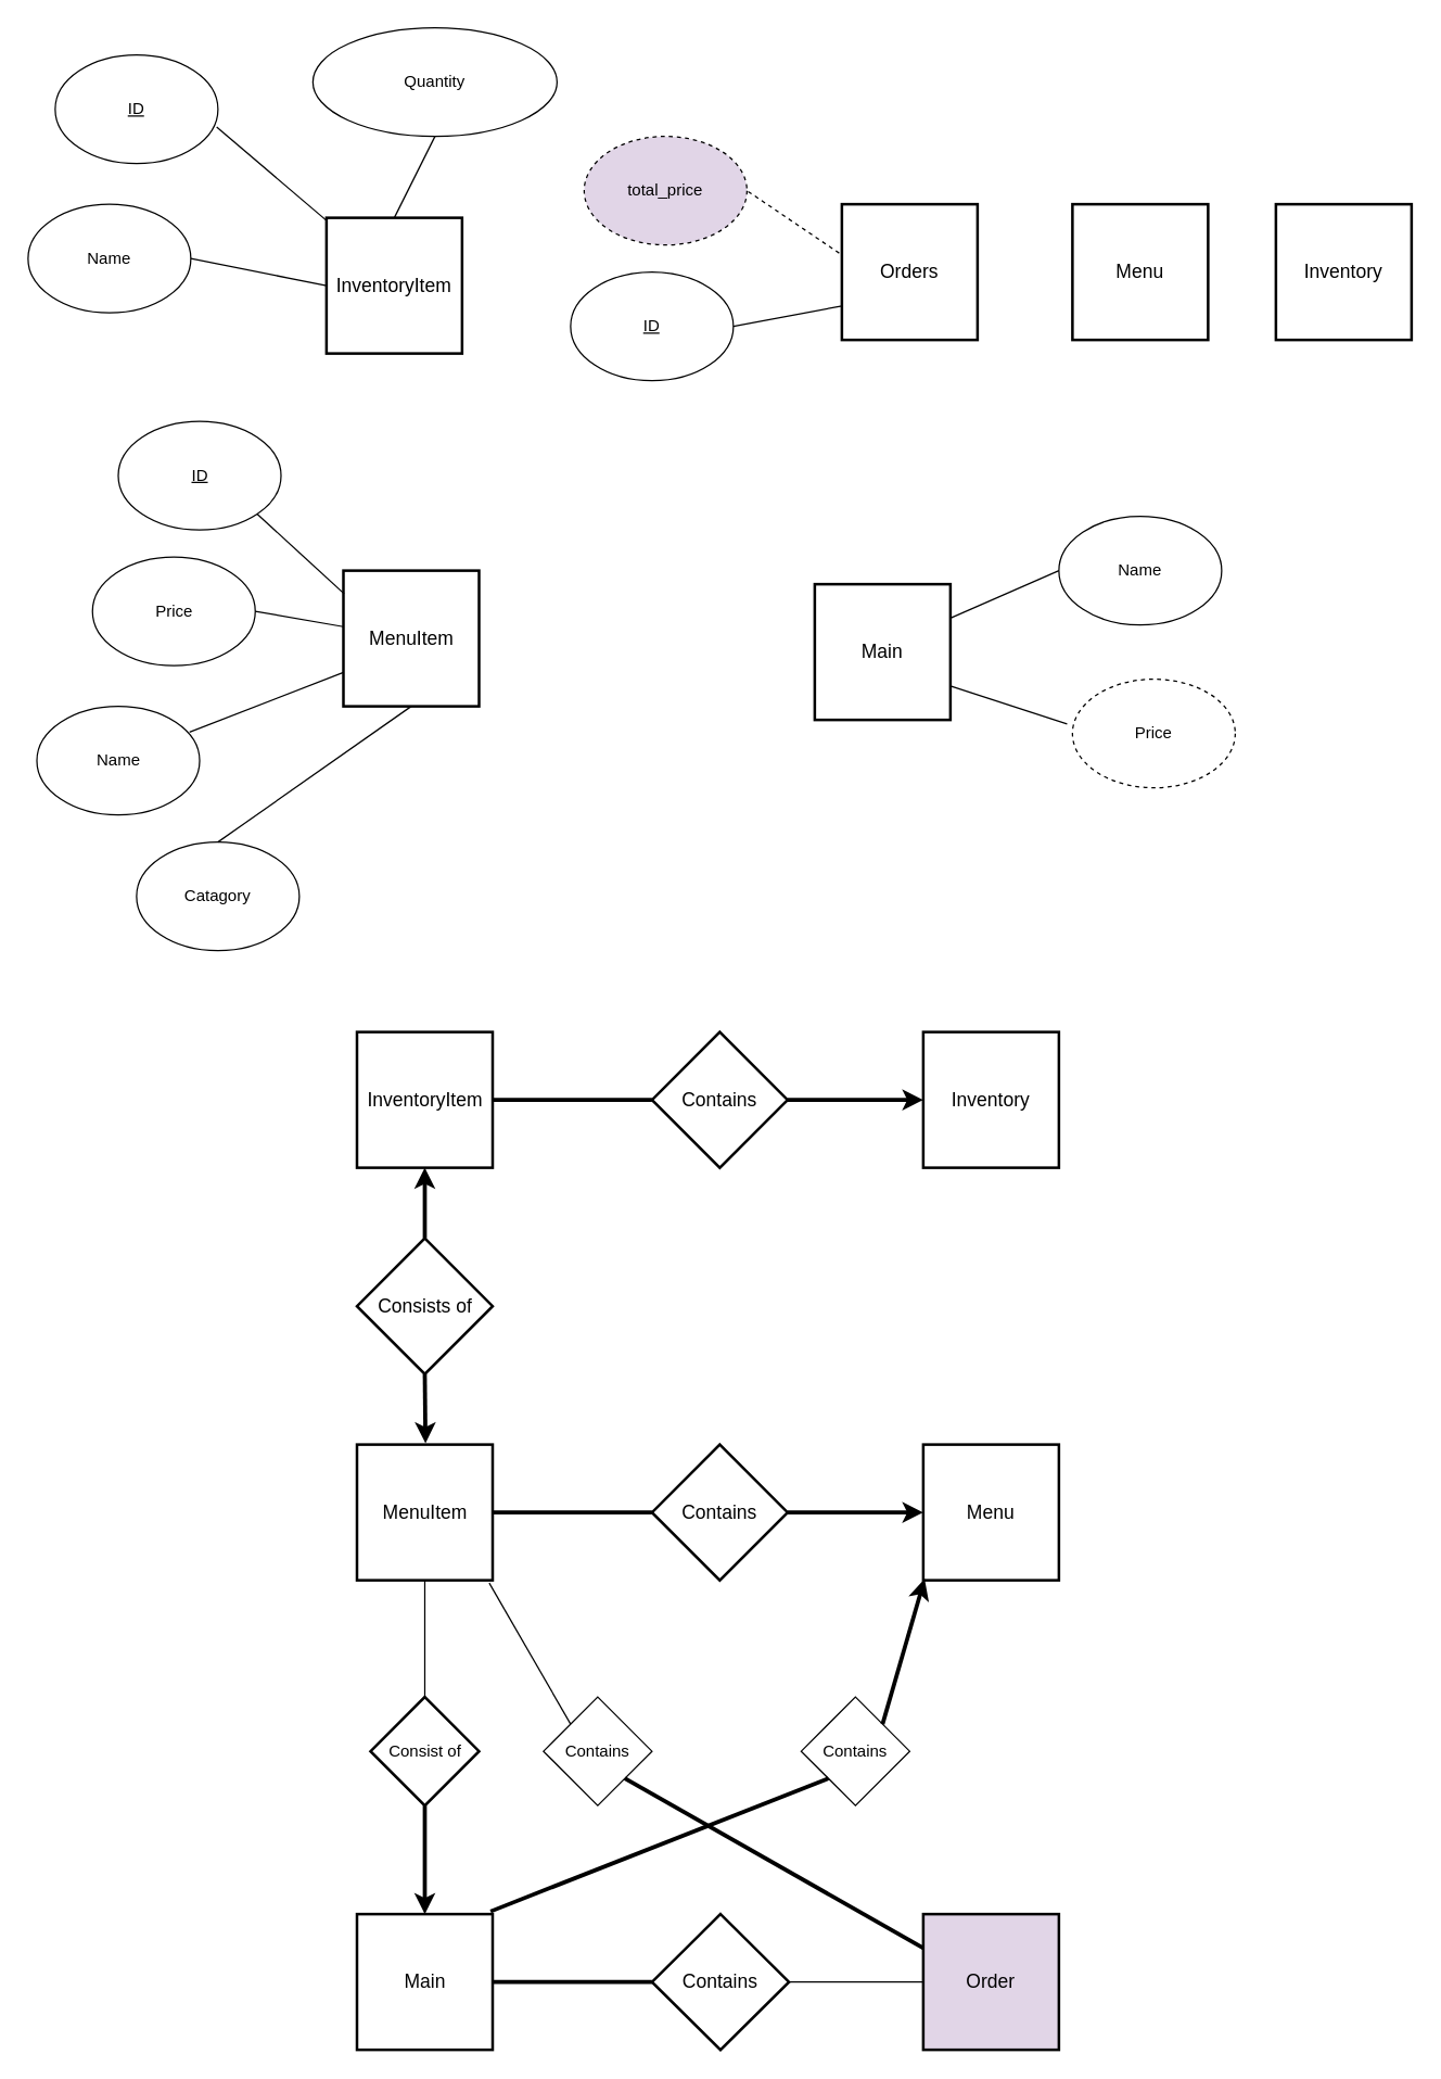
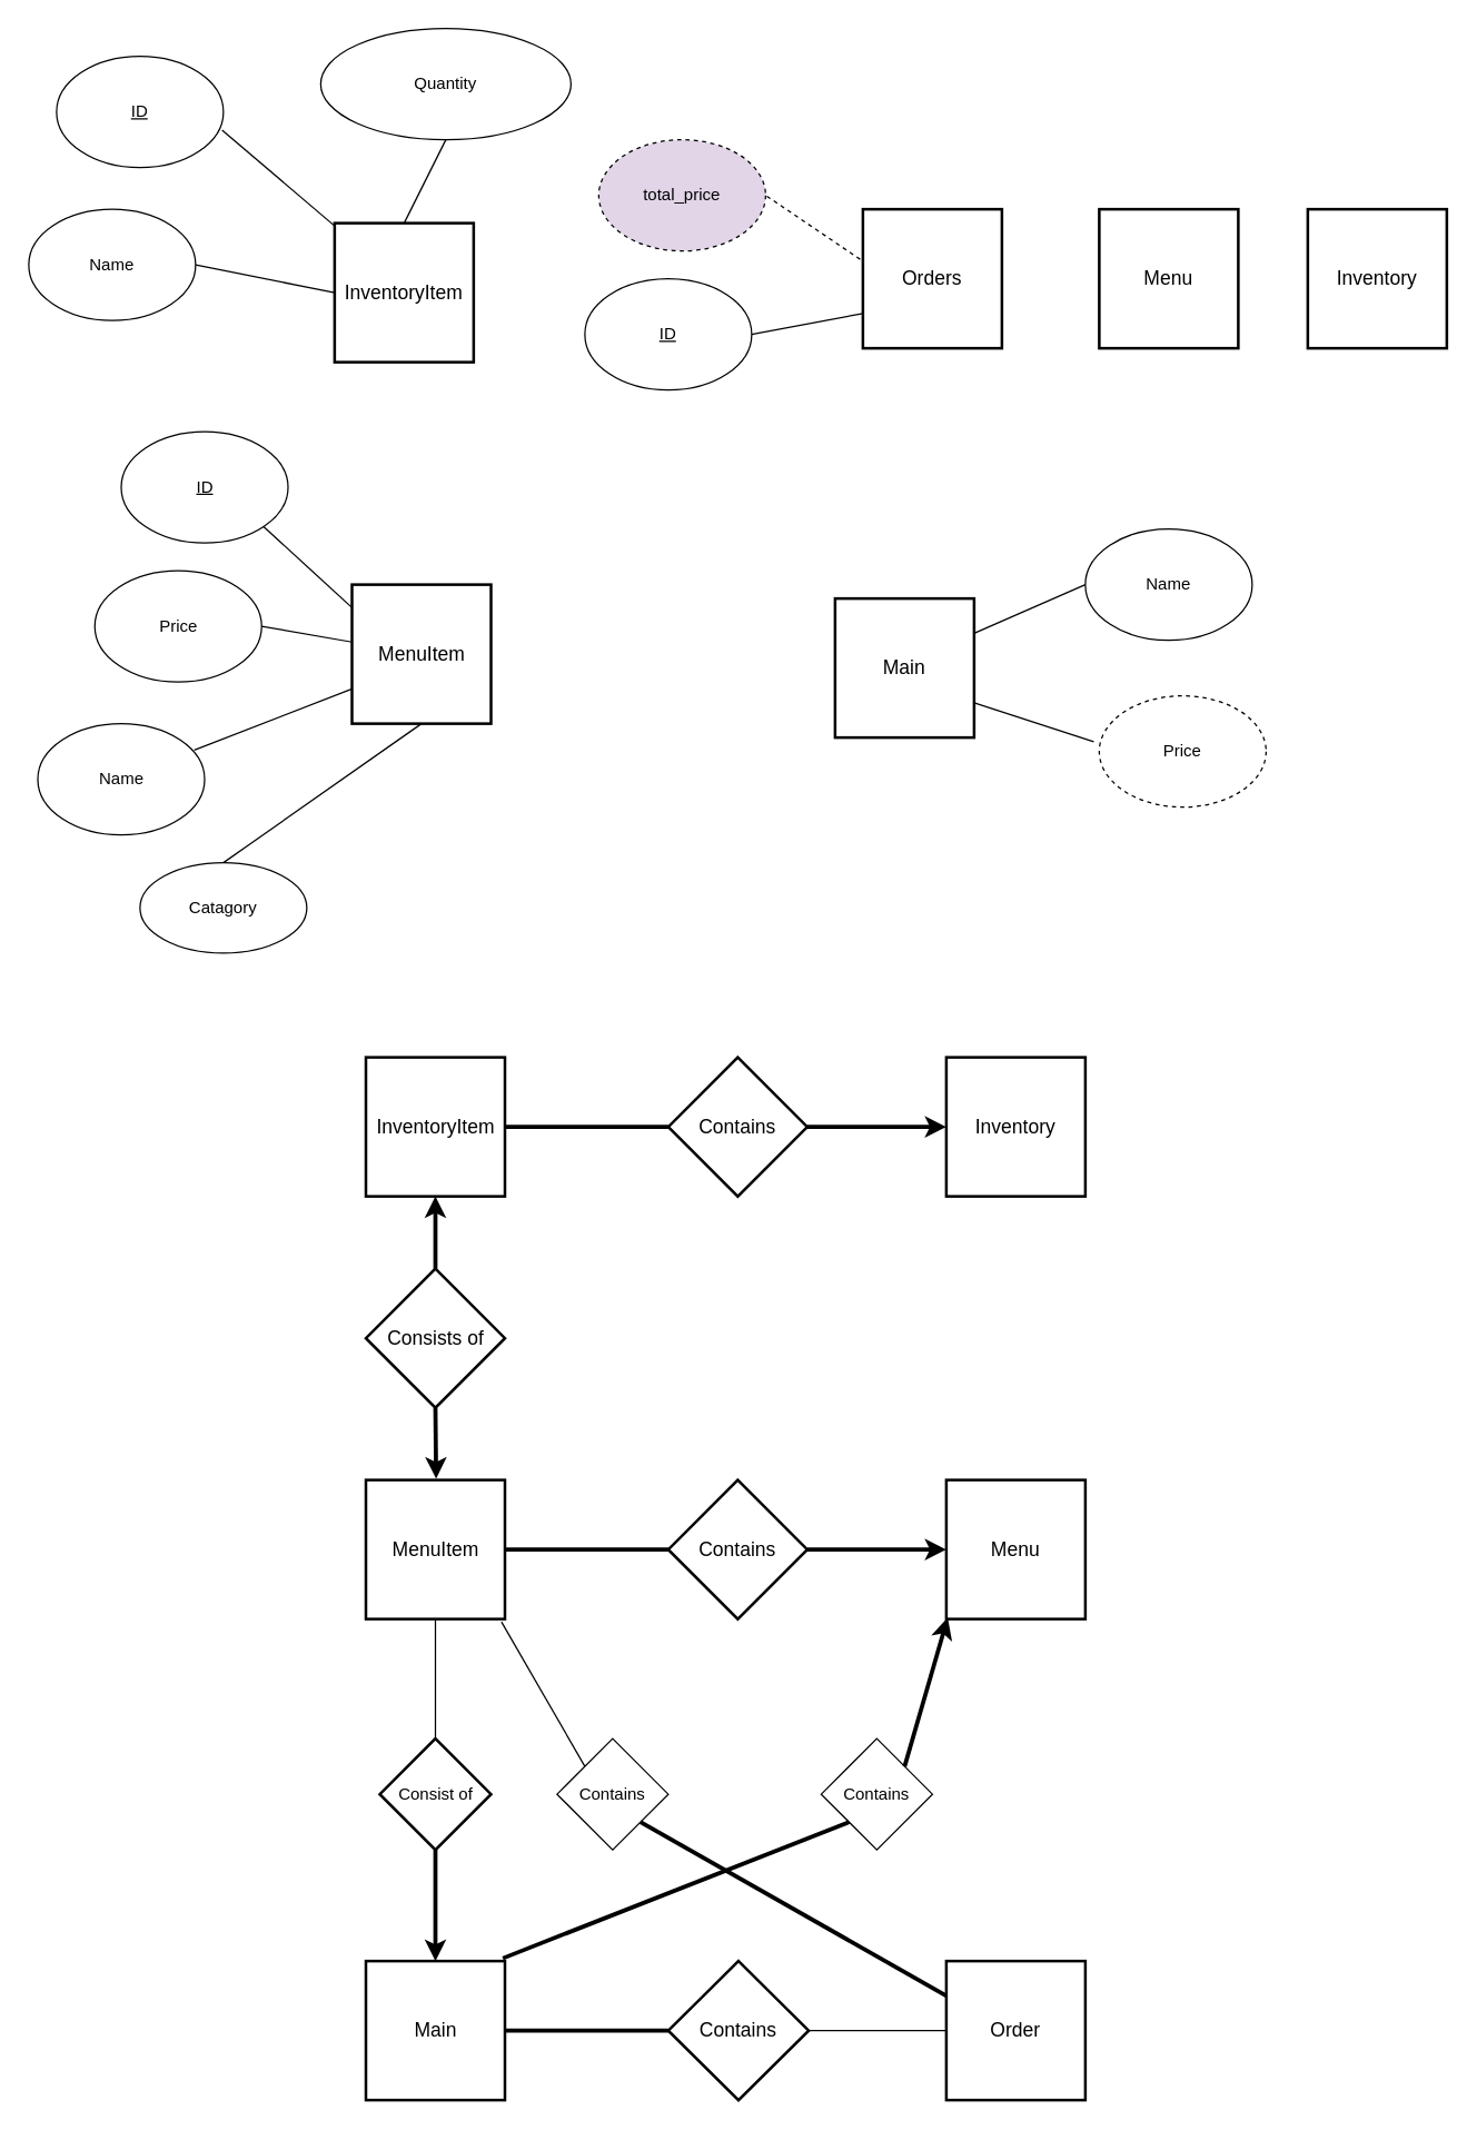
  <mxCell id="0" />
  <mxCell id="1" parent="0" />
  <mxCell id="2" value="MenuItem" style="strokeWidth=2;whiteSpace=wrap;html=1;align=center;fontSize=14;" vertex="1" parent="1"><mxGeometry x="252.5" y="420" width="100" height="100" as="geometry" /></mxCell>
  <mxCell id="3" value="InventoryItem" style="strokeWidth=2;whiteSpace=wrap;html=1;align=center;fontSize=14;" vertex="1" parent="1"><mxGeometry x="240" y="160" width="100" height="100" as="geometry" /></mxCell>
  <mxCell id="4" value="Menu" style="strokeWidth=2;whiteSpace=wrap;html=1;align=center;fontSize=14;" vertex="1" parent="1"><mxGeometry x="790" y="150" width="100" height="100" as="geometry" /></mxCell>
  <mxCell id="5" value="Inventory" style="strokeWidth=2;whiteSpace=wrap;html=1;align=center;fontSize=14;" vertex="1" parent="1"><mxGeometry x="940" y="150" width="100" height="100" as="geometry" /></mxCell>
  <mxCell id="6" value="Orders" style="strokeWidth=2;whiteSpace=wrap;html=1;align=center;fontSize=14;" vertex="1" parent="1"><mxGeometry x="620" y="150" width="100" height="100" as="geometry" /></mxCell>
  <mxCell id="7" value="Name&lt;br&gt;" style="ellipse;whiteSpace=wrap;html=1;" vertex="1" parent="1"><mxGeometry x="26.5" y="520" width="120" height="80" as="geometry" /></mxCell>
  <mxCell id="8" value="&lt;u&gt;ID&lt;/u&gt;" style="ellipse;whiteSpace=wrap;html=1;" vertex="1" parent="1"><mxGeometry x="86.5" y="310" width="120" height="80" as="geometry" /></mxCell>
  <mxCell id="9" value="Price" style="ellipse;whiteSpace=wrap;html=1;" vertex="1" parent="1"><mxGeometry x="67.5" y="410" width="120" height="80" as="geometry" /></mxCell>
  <mxCell id="10" value="Name&lt;br&gt;" style="ellipse;whiteSpace=wrap;html=1;" vertex="1" parent="1"><mxGeometry x="20" y="150" width="120" height="80" as="geometry" /></mxCell>
  <mxCell id="11" value="&lt;u&gt;ID&lt;/u&gt;" style="ellipse;whiteSpace=wrap;html=1;" vertex="1" parent="1"><mxGeometry x="40" y="40" width="120" height="80" as="geometry" /></mxCell>
  <mxCell id="12" value="Quantity" style="ellipse;whiteSpace=wrap;html=1;" vertex="1" parent="1"><mxGeometry x="230" y="20" width="180" height="80" as="geometry" /></mxCell>
  <mxCell id="13" value="" style="endArrow=none;html=1;exitX=1;exitY=0.5;exitDx=0;exitDy=0;entryX=0;entryY=0.5;entryDx=0;entryDy=0;" edge="1" parent="1" source="10" target="3"><mxGeometry width="50" height="50" relative="1" as="geometry"><mxPoint x="150" y="280" as="sourcePoint" /><mxPoint x="200" y="230" as="targetPoint" /></mxGeometry></mxCell>
  <mxCell id="14" value="" style="endArrow=none;html=1;exitX=0.992;exitY=0.663;exitDx=0;exitDy=0;exitPerimeter=0;entryX=0;entryY=0.02;entryDx=0;entryDy=0;entryPerimeter=0;" edge="1" parent="1" source="11" target="3"><mxGeometry width="50" height="50" relative="1" as="geometry"><mxPoint x="170" y="170" as="sourcePoint" /><mxPoint x="220" y="120" as="targetPoint" /></mxGeometry></mxCell>
  <mxCell id="15" value="total_price" style="ellipse;whiteSpace=wrap;html=1;dashed=1;fillColor=#e1d5e7;" vertex="1" parent="1"><mxGeometry x="430" y="100" width="120" height="80" as="geometry" /></mxCell>
  <mxCell id="16" value="&lt;u&gt;ID&lt;/u&gt;" style="ellipse;whiteSpace=wrap;html=1;" vertex="1" parent="1"><mxGeometry x="420" y="200" width="120" height="80" as="geometry" /></mxCell>
  <mxCell id="17" value="" style="endArrow=none;html=1;strokeWidth=1;exitX=1;exitY=0.5;exitDx=0;exitDy=0;entryX=0;entryY=0.75;entryDx=0;entryDy=0;" edge="1" parent="1" source="16" target="6"><mxGeometry width="50" height="50" relative="1" as="geometry"><mxPoint x="390" y="350" as="sourcePoint" /><mxPoint x="440" y="300" as="targetPoint" /></mxGeometry></mxCell>
  <mxCell id="18" value="" style="endArrow=none;html=1;strokeWidth=1;exitX=-0.02;exitY=0.36;exitDx=0;exitDy=0;exitPerimeter=0;entryX=1;entryY=0.5;entryDx=0;entryDy=0;dashed=1;" edge="1" parent="1" source="6" target="15"><mxGeometry width="50" height="50" relative="1" as="geometry"><mxPoint x="750" y="80" as="sourcePoint" /><mxPoint x="550" y="160" as="targetPoint" /></mxGeometry></mxCell>
  <mxCell id="19" value="" style="endArrow=none;html=1;strokeWidth=1;exitX=0.5;exitY=0;exitDx=0;exitDy=0;entryX=0.5;entryY=1;entryDx=0;entryDy=0;" edge="1" parent="1" source="3" target="12"><mxGeometry width="50" height="50" relative="1" as="geometry"><mxPoint x="260" y="170" as="sourcePoint" /><mxPoint x="310" y="120" as="targetPoint" /></mxGeometry></mxCell>
  <mxCell id="20" value="" style="endArrow=none;html=1;strokeWidth=1;exitX=1;exitY=1;exitDx=0;exitDy=0;entryX=0.005;entryY=0.17;entryDx=0;entryDy=0;entryPerimeter=0;" edge="1" parent="1" source="8" target="2"><mxGeometry width="50" height="50" relative="1" as="geometry"><mxPoint x="177.5" y="390" as="sourcePoint" /><mxPoint x="227.5" y="340" as="targetPoint" /></mxGeometry></mxCell>
  <mxCell id="21" value="" style="endArrow=none;html=1;strokeWidth=1;exitX=1;exitY=0.5;exitDx=0;exitDy=0;" edge="1" parent="1" source="9" target="2"><mxGeometry width="50" height="50" relative="1" as="geometry"><mxPoint x="117.5" y="600" as="sourcePoint" /><mxPoint x="167.5" y="550" as="targetPoint" /></mxGeometry></mxCell>
  <mxCell id="22" value="" style="endArrow=none;html=1;strokeWidth=1;exitX=0.938;exitY=0.238;exitDx=0;exitDy=0;entryX=0;entryY=0.75;entryDx=0;entryDy=0;exitPerimeter=0;" edge="1" parent="1" source="7" target="2"><mxGeometry width="50" height="50" relative="1" as="geometry"><mxPoint x="367.5" y="600" as="sourcePoint" /><mxPoint x="417.5" y="550" as="targetPoint" /></mxGeometry></mxCell>
- <mxCell id="23" value="Catagory&lt;br&gt;" style="ellipse;whiteSpace=wrap;html=1;strokeColor=#000000;" vertex="1" parent="1"><mxGeometry x="100" y="620" width="120" height="80" as="geometry" /></mxCell>
+ <mxCell id="23" value="Catagory&lt;br&gt;" style="ellipse;whiteSpace=wrap;html=1;strokeColor=#000000;" vertex="1" parent="1"><mxGeometry x="100" y="620" width="120" height="65" as="geometry" /></mxCell>
  <mxCell id="24" value="" style="endArrow=none;html=1;strokeWidth=1;exitX=0.5;exitY=1;exitDx=0;exitDy=0;entryX=0.5;entryY=0;entryDx=0;entryDy=0;" edge="1" parent="1" source="2" target="23"><mxGeometry width="50" height="50" relative="1" as="geometry"><mxPoint x="390" y="490" as="sourcePoint" /><mxPoint x="440" y="440" as="targetPoint" /></mxGeometry></mxCell>
  <mxCell id="25" value="Main" style="strokeWidth=2;whiteSpace=wrap;html=1;align=center;fontSize=14;" vertex="1" parent="1"><mxGeometry x="600" y="430" width="100" height="100" as="geometry" /></mxCell>
  <mxCell id="26" value="Name" style="ellipse;whiteSpace=wrap;html=1;strokeColor=#000000;" vertex="1" parent="1"><mxGeometry x="780" y="380" width="120" height="80" as="geometry" /></mxCell>
  <mxCell id="27" value="Price" style="ellipse;whiteSpace=wrap;html=1;strokeColor=#000000;dashed=1;" vertex="1" parent="1"><mxGeometry x="790" y="500" width="120" height="80" as="geometry" /></mxCell>
  <mxCell id="28" value="" style="endArrow=none;html=1;strokeWidth=1;exitX=1;exitY=0.25;exitDx=0;exitDy=0;entryX=0;entryY=0.5;entryDx=0;entryDy=0;" edge="1" parent="1" source="25" target="26"><mxGeometry width="50" height="50" relative="1" as="geometry"><mxPoint x="720" y="490" as="sourcePoint" /><mxPoint x="770" y="440" as="targetPoint" /></mxGeometry></mxCell>
  <mxCell id="29" value="" style="endArrow=none;html=1;strokeWidth=1;exitX=1;exitY=0.75;exitDx=0;exitDy=0;entryX=-0.033;entryY=0.413;entryDx=0;entryDy=0;entryPerimeter=0;" edge="1" parent="1" source="25" target="27"><mxGeometry width="50" height="50" relative="1" as="geometry"><mxPoint x="720" y="550" as="sourcePoint" /><mxPoint x="770" y="500" as="targetPoint" /></mxGeometry></mxCell>
  <mxCell id="30" value="MenuItem" style="strokeWidth=2;whiteSpace=wrap;html=1;align=center;fontSize=14;" vertex="1" parent="1"><mxGeometry x="262.5" y="1064" width="100" height="100" as="geometry" /></mxCell>
  <mxCell id="31" value="InventoryItem" style="strokeWidth=2;whiteSpace=wrap;html=1;align=center;fontSize=14;" vertex="1" parent="1"><mxGeometry x="262.5" y="760" width="100" height="100" as="geometry" /></mxCell>
  <mxCell id="32" value="Main" style="strokeWidth=2;whiteSpace=wrap;html=1;align=center;fontSize=14;" vertex="1" parent="1"><mxGeometry x="262.5" y="1410" width="100" height="100" as="geometry" /></mxCell>
- <mxCell id="33" value="Order" style="strokeWidth=2;whiteSpace=wrap;html=1;align=center;fontSize=14;fillColor=#e1d5e7;" vertex="1" parent="1"><mxGeometry x="680" y="1410" width="100" height="100" as="geometry" /></mxCell>
+ <mxCell id="33" value="Order" style="strokeWidth=2;whiteSpace=wrap;html=1;align=center;fontSize=14;" vertex="1" parent="1"><mxGeometry x="680" y="1410" width="100" height="100" as="geometry" /></mxCell>
  <mxCell id="34" value="Inventory" style="strokeWidth=2;whiteSpace=wrap;html=1;align=center;fontSize=14;" vertex="1" parent="1"><mxGeometry x="680" y="760" width="100" height="100" as="geometry" /></mxCell>
  <mxCell id="35" value="Menu" style="strokeWidth=2;whiteSpace=wrap;html=1;align=center;fontSize=14;" vertex="1" parent="1"><mxGeometry x="680" y="1064" width="100" height="100" as="geometry" /></mxCell>
  <mxCell id="36" value="Contains" style="shape=rhombus;strokeWidth=2;fontSize=17;perimeter=rhombusPerimeter;whiteSpace=wrap;html=1;align=center;fontSize=14;" vertex="1" parent="1"><mxGeometry x="480" y="760" width="100" height="100" as="geometry" /></mxCell>
  <mxCell id="37" value="Contains&lt;br&gt;" style="shape=rhombus;strokeWidth=2;fontSize=17;perimeter=rhombusPerimeter;whiteSpace=wrap;html=1;align=center;fontSize=14;" vertex="1" parent="1"><mxGeometry x="480" y="1064" width="100" height="100" as="geometry" /></mxCell>
  <mxCell id="38" value="Contains" style="shape=rhombus;strokeWidth=2;fontSize=17;perimeter=rhombusPerimeter;whiteSpace=wrap;html=1;align=center;fontSize=14;" vertex="1" parent="1"><mxGeometry x="480" y="1410" width="101" height="100" as="geometry" /></mxCell>
  <mxCell id="39" value="" style="endArrow=none;html=1;strokeWidth=3;exitX=1;exitY=0.5;exitDx=0;exitDy=0;entryX=0;entryY=0.5;entryDx=0;entryDy=0;" edge="1" parent="1" source="31" target="36"><mxGeometry width="50" height="50" relative="1" as="geometry"><mxPoint x="380" y="840" as="sourcePoint" /><mxPoint x="430" y="790" as="targetPoint" /></mxGeometry></mxCell>
  <mxCell id="40" value="" style="endArrow=classic;html=1;strokeWidth=3;exitX=1;exitY=0.5;exitDx=0;exitDy=0;entryX=0;entryY=0.5;entryDx=0;entryDy=0;endFill=1;" edge="1" parent="1" source="36" target="34"><mxGeometry width="50" height="50" relative="1" as="geometry"><mxPoint x="590" y="830" as="sourcePoint" /><mxPoint x="640" y="780" as="targetPoint" /></mxGeometry></mxCell>
  <mxCell id="41" value="" style="endArrow=classic;html=1;strokeWidth=3;exitX=1;exitY=0.5;exitDx=0;exitDy=0;entryX=0;entryY=0.5;entryDx=0;entryDy=0;" edge="1" parent="1" source="37" target="35"><mxGeometry width="50" height="50" relative="1" as="geometry"><mxPoint x="615" y="1135" as="sourcePoint" /><mxPoint x="665" y="1085" as="targetPoint" /></mxGeometry></mxCell>
  <mxCell id="42" value="" style="endArrow=none;html=1;strokeWidth=3;exitX=1;exitY=0.5;exitDx=0;exitDy=0;entryX=0;entryY=0.5;entryDx=0;entryDy=0;" edge="1" parent="1" source="30" target="37"><mxGeometry width="50" height="50" relative="1" as="geometry"><mxPoint x="395" y="1139" as="sourcePoint" /><mxPoint x="445" y="1089" as="targetPoint" /></mxGeometry></mxCell>
  <mxCell id="43" value="" style="endArrow=none;html=1;strokeWidth=1;exitX=1;exitY=0.5;exitDx=0;exitDy=0;entryX=0;entryY=0.5;entryDx=0;entryDy=0;endFill=0;" edge="1" parent="1" source="38" target="33"><mxGeometry width="50" height="50" relative="1" as="geometry"><mxPoint x="600" y="1480" as="sourcePoint" /><mxPoint x="650" y="1430" as="targetPoint" /></mxGeometry></mxCell>
  <mxCell id="44" value="" style="endArrow=none;html=1;strokeWidth=3;exitX=1;exitY=0.5;exitDx=0;exitDy=0;entryX=0;entryY=0.5;entryDx=0;entryDy=0;" edge="1" parent="1" source="32" target="38"><mxGeometry width="50" height="50" relative="1" as="geometry"><mxPoint x="400" y="1490" as="sourcePoint" /><mxPoint x="450" y="1440" as="targetPoint" /></mxGeometry></mxCell>
  <mxCell id="45" value="Consists of" style="shape=rhombus;strokeWidth=2;fontSize=17;perimeter=rhombusPerimeter;whiteSpace=wrap;html=1;align=center;fontSize=14;" vertex="1" parent="1"><mxGeometry x="262.5" y="912" width="100" height="100" as="geometry" /></mxCell>
  <mxCell id="46" value="" style="endArrow=classic;html=1;strokeWidth=3;exitX=0.5;exitY=0;exitDx=0;exitDy=0;entryX=0.5;entryY=1;entryDx=0;entryDy=0;startArrow=none;startFill=0;endFill=1;" edge="1" parent="1" source="45" target="31"><mxGeometry width="50" height="50" relative="1" as="geometry"><mxPoint x="290" y="920" as="sourcePoint" /><mxPoint x="340" y="870" as="targetPoint" /></mxGeometry></mxCell>
  <mxCell id="47" value="" style="endArrow=none;html=1;strokeWidth=3;entryX=0.5;entryY=1;entryDx=0;entryDy=0;startArrow=classic;startFill=1;" edge="1" parent="1" target="45"><mxGeometry width="50" height="50" relative="1" as="geometry"><mxPoint x="313" y="1063" as="sourcePoint" /><mxPoint x="313" y="1015" as="targetPoint" /></mxGeometry></mxCell>
  <mxCell id="48" value="Consist of" style="rhombus;whiteSpace=wrap;html=1;strokeColor=#000000;strokeWidth=2;" vertex="1" parent="1"><mxGeometry x="272.5" y="1250" width="80" height="80" as="geometry" /></mxCell>
  <mxCell id="49" value="" style="endArrow=none;html=1;strokeWidth=1;exitX=0.5;exitY=0;exitDx=0;exitDy=0;entryX=0.5;entryY=1;entryDx=0;entryDy=0;" edge="1" parent="1" source="48" target="30"><mxGeometry width="50" height="50" relative="1" as="geometry"><mxPoint x="300" y="1240" as="sourcePoint" /><mxPoint x="350" y="1190" as="targetPoint" /></mxGeometry></mxCell>
  <mxCell id="50" value="" style="endArrow=none;html=1;strokeWidth=3;exitX=0.5;exitY=0;exitDx=0;exitDy=0;entryX=0.5;entryY=1;entryDx=0;entryDy=0;startArrow=classic;startFill=1;endFill=0;" edge="1" parent="1" source="32" target="48"><mxGeometry width="50" height="50" relative="1" as="geometry"><mxPoint x="280" y="1390" as="sourcePoint" /><mxPoint x="330" y="1340" as="targetPoint" /></mxGeometry></mxCell>
  <mxCell id="51" value="Contains" style="rhombus;whiteSpace=wrap;html=1;strokeColor=#000000;" vertex="1" parent="1"><mxGeometry x="400" y="1250" width="80" height="80" as="geometry" /></mxCell>
  <mxCell id="52" value="Contains" style="rhombus;whiteSpace=wrap;html=1;strokeColor=#000000;" vertex="1" parent="1"><mxGeometry x="590" y="1250" width="80" height="80" as="geometry" /></mxCell>
  <mxCell id="53" value="" style="endArrow=none;html=1;strokeWidth=1;exitX=0.975;exitY=1.02;exitDx=0;exitDy=0;exitPerimeter=0;entryX=0;entryY=0;entryDx=0;entryDy=0;" edge="1" parent="1" source="30" target="51"><mxGeometry width="50" height="50" relative="1" as="geometry"><mxPoint x="400" y="1230" as="sourcePoint" /><mxPoint x="450" y="1180" as="targetPoint" /></mxGeometry></mxCell>
  <mxCell id="54" value="" style="endArrow=none;html=1;strokeWidth=3;exitX=1;exitY=1;exitDx=0;exitDy=0;entryX=0;entryY=0.25;entryDx=0;entryDy=0;endFill=0;" edge="1" parent="1" source="51" target="33"><mxGeometry width="50" height="50" relative="1" as="geometry"><mxPoint x="510" y="1380" as="sourcePoint" /><mxPoint x="560" y="1330" as="targetPoint" /></mxGeometry></mxCell>
  <mxCell id="55" value="" style="endArrow=none;html=1;strokeWidth=3;exitX=0.985;exitY=-0.02;exitDx=0;exitDy=0;exitPerimeter=0;entryX=0;entryY=1;entryDx=0;entryDy=0;" edge="1" parent="1" source="32" target="52"><mxGeometry width="50" height="50" relative="1" as="geometry"><mxPoint x="390" y="1400" as="sourcePoint" /><mxPoint x="440" y="1350" as="targetPoint" /></mxGeometry></mxCell>
  <mxCell id="56" value="" style="endArrow=classic;html=1;strokeWidth=3;exitX=1;exitY=0;exitDx=0;exitDy=0;entryX=0.01;entryY=0.99;entryDx=0;entryDy=0;entryPerimeter=0;endFill=1;" edge="1" parent="1" source="52" target="35"><mxGeometry width="50" height="50" relative="1" as="geometry"><mxPoint x="670" y="1260" as="sourcePoint" /><mxPoint x="720" y="1210" as="targetPoint" /></mxGeometry></mxCell>
